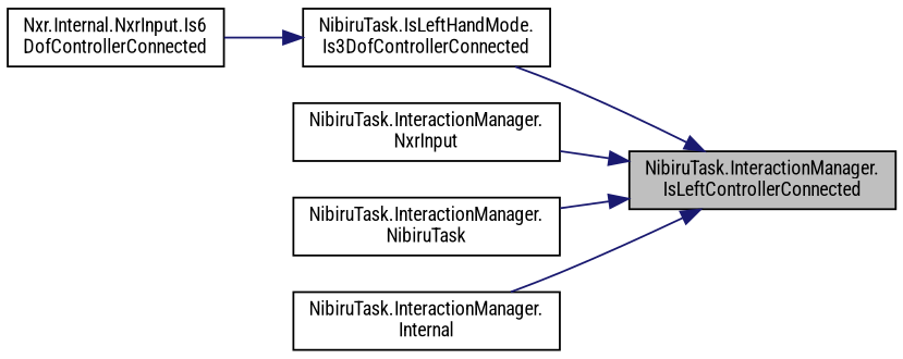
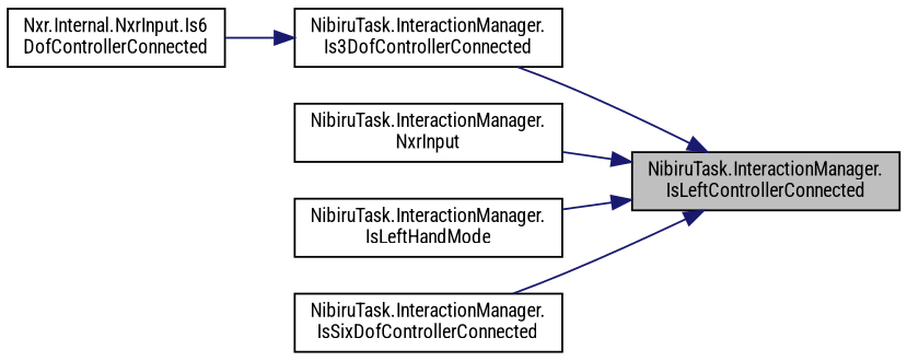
  digraph {
    fontname="Roboto Condensed"
    rankdir=RL
    node [color=black fillcolor=white fontname="Roboto Condensed" fontsize=10 shape=record style=filled]
    edge [color=midnightblue dir=back fontname="Roboto Condensed" fontsize=10 labelfontname=Helvetica labelfontsize=10 style=solid]
    n1 [fillcolor=grey75 fontcolor=black height=0.2 label="NibiruTask.InteractionManager.\lIsLeftControllerConnected" width=0.4]
-   n2 [height=0.2 label="NibiruTask.IsLeftHandMode.\lIs3DofControllerConnected" width=0.4]
+   n2 [height=0.2 label="NibiruTask.InteractionManager.\lIs3DofControllerConnected" width=0.4]
    n3 [height=0.2 label="NibiruTask.InteractionManager.\lNxrInput" width=0.4]
-   n4 [height=0.2 label="NibiruTask.InteractionManager.\lNibiruTask" width=0.4]
-   n5 [height=0.2 label="NibiruTask.InteractionManager.\lInternal" width=0.4]
+   n4 [height=0.2 label="NibiruTask.InteractionManager.\lIsLeftHandMode" width=0.4]
+   n5 [height=0.2 label="NibiruTask.InteractionManager.\lIsSixDofControllerConnected" width=0.4]
    n6 [height=0.2 label="Nxr.Internal.NxrInput.Is6\lDofControllerConnected" width=0.4]
    n1 -> n2
    n1 -> n3
    n1 -> n4
    n1 -> n5
    n2 -> n6
  }
